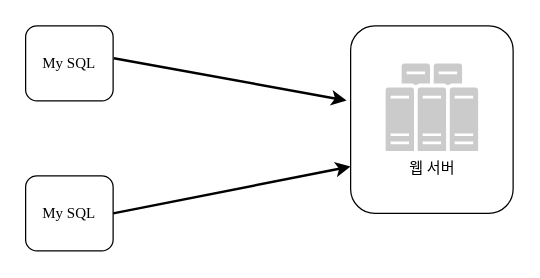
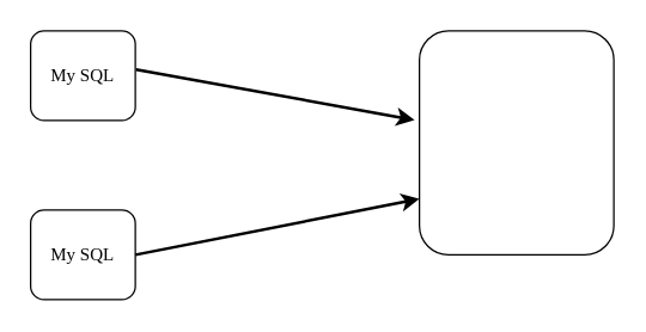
  <mxCell id="0" />
  <mxCell id="1" parent="0" />
  <mxCell id="2" value="My SQL" style="rounded=1;whiteSpace=wrap;html=1;fontFamily=Verdana;fillColor=none;" vertex="1" parent="1"><mxGeometry x="20" y="20" width="70" height="60" as="geometry" /></mxCell>
  <mxCell id="3" value="My SQL" style="rounded=1;whiteSpace=wrap;html=1;fontFamily=Verdana;fillColor=none;" vertex="1" parent="1"><mxGeometry x="20" y="140" width="70" height="60" as="geometry" /></mxCell>
  <mxCell id="4" value="" style="rounded=1;whiteSpace=wrap;html=1;fillColor=none;" vertex="1" parent="1"><mxGeometry x="280" y="20" width="130" height="150" as="geometry" /></mxCell>
- <mxCell id="5" value="웹 서버" style="sketch=0;pointerEvents=1;shadow=0;dashed=0;html=1;strokeColor=none;fillColor=#505050;labelPosition=center;verticalLabelPosition=bottom;verticalAlign=top;outlineConnect=0;align=center;shape=mxgraph.office.servers.server_farm;fillColor=#CCCBCB;fontFamily=Georgia;" vertex="1" parent="1"><mxGeometry x="308" y="50" width="74" height="70" as="geometry" /></mxCell>
  <mxCell id="6" value="" style="endArrow=classic;html=1;rounded=0;strokeWidth=2;entryX=-0.025;entryY=0.398;entryDx=0;entryDy=0;entryPerimeter=0;exitX=1.007;exitY=0.432;exitDx=0;exitDy=0;exitPerimeter=0;" edge="1" parent="1" source="2" target="4"><mxGeometry width="50" height="50" relative="1" as="geometry"><mxPoint x="100" y="50" as="sourcePoint" /><mxPoint x="150" y="0" as="targetPoint" /></mxGeometry></mxCell>
  <mxCell id="7" value="" style="endArrow=classic;html=1;rounded=0;strokeWidth=2;entryX=0;entryY=0.75;entryDx=0;entryDy=0;exitX=1.007;exitY=0.432;exitDx=0;exitDy=0;exitPerimeter=0;" edge="1" parent="1" target="4"><mxGeometry width="50" height="50" relative="1" as="geometry"><mxPoint x="90" y="170" as="sourcePoint" /><mxPoint x="277" y="204" as="targetPoint" /></mxGeometry></mxCell>
